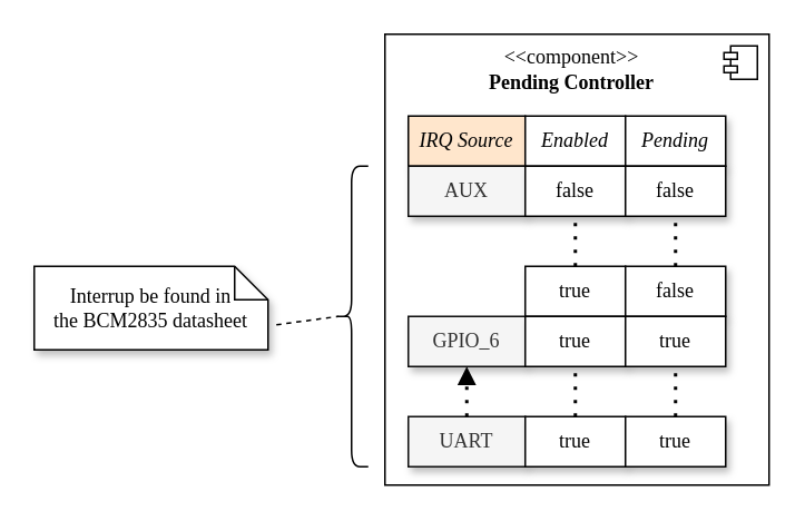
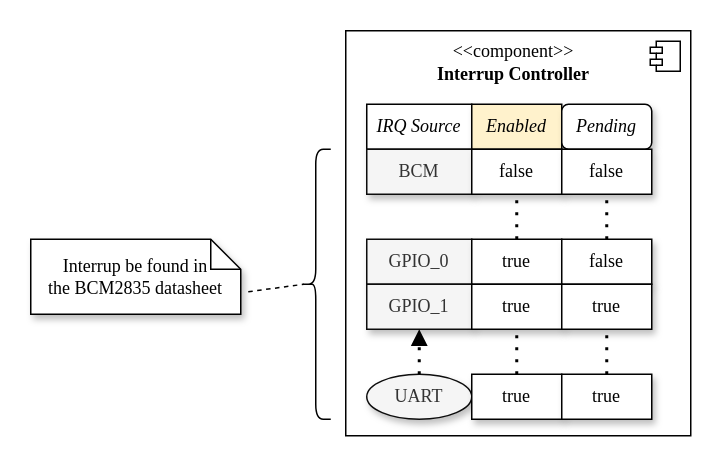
  <mxCell id="0" />
  <mxCell id="1" parent="0" />
  <mxCell id="2" value="" style="html=1;dropTarget=0;whiteSpace=wrap;" vertex="1" parent="1"><mxGeometry x="230" y="20" width="230" height="270" as="geometry" /></mxCell>
  <mxCell id="3" value="" style="shape=module;jettyWidth=8;jettyHeight=4;" vertex="1" parent="2"><mxGeometry x="1" width="20" height="20" relative="1" as="geometry"><mxPoint x="-27" y="7" as="offset" /></mxGeometry></mxCell>
- <mxCell id="4" value="IRQ Source" style="rounded=0;whiteSpace=wrap;html=1;fontFamily=Computer Modern;fontStyle=2;shadow=1;fillColor=#ffe6cc;" parent="1" vertex="1"><mxGeometry x="244" y="69" width="70" height="30" as="geometry" /></mxCell>
- <mxCell id="5" value="Enabled" style="rounded=0;whiteSpace=wrap;html=1;fontFamily=Computer Modern;fontStyle=2;shadow=1;" parent="1" vertex="1"><mxGeometry x="314" y="69" width="60" height="30" as="geometry" /></mxCell>
- <mxCell id="6" value="Pending" style="rounded=0;whiteSpace=wrap;html=1;fontFamily=Computer Modern;fontStyle=2;shadow=1;" parent="1" vertex="1"><mxGeometry x="374" y="69" width="60" height="30" as="geometry" /></mxCell>
+ <mxCell id="4" value="IRQ Source" style="rounded=0;whiteSpace=wrap;html=1;fontFamily=Computer Modern;fontStyle=2;shadow=1;" parent="1" vertex="1"><mxGeometry x="244" y="69" width="70" height="30" as="geometry" /></mxCell>
+ <mxCell id="5" value="Enabled" style="rounded=0;whiteSpace=wrap;html=1;fontFamily=Computer Modern;fontStyle=2;shadow=1;fillColor=#fff2cc;" parent="1" vertex="1"><mxGeometry x="314" y="69" width="60" height="30" as="geometry" /></mxCell>
+ <mxCell id="6" value="Pending" style="whiteSpace=wrap;html=1;fontFamily=Computer Modern;fontStyle=2;shadow=1;rounded=1;" parent="1" vertex="1"><mxGeometry x="374" y="69" width="60" height="30" as="geometry" /></mxCell>
+ <mxCell id="7" value="GPIO_0" style="rounded=0;whiteSpace=wrap;html=1;fontFamily=Computer Modern;shadow=1;fillColor=#f5f5f5;fontColor=#333333;strokeColor=#0D0D0D;" parent="1" vertex="1"><mxGeometry x="244" y="159" width="70" height="30" as="geometry" /></mxCell>
  <mxCell id="8" value="true" style="rounded=0;whiteSpace=wrap;html=1;fontFamily=Computer Modern;shadow=1;" parent="1" vertex="1"><mxGeometry x="314" y="159" width="60" height="30" as="geometry" /></mxCell>
  <mxCell id="9" value="false" style="rounded=0;whiteSpace=wrap;html=1;fontFamily=Computer Modern;shadow=1;" parent="1" vertex="1"><mxGeometry x="374" y="159" width="60" height="30" as="geometry" /></mxCell>
- <mxCell id="10" value="GPIO_6" style="rounded=0;whiteSpace=wrap;html=1;fontFamily=Computer Modern;shadow=1;fillColor=#f5f5f5;fontColor=#333333;strokeColor=#0D0D0D;" parent="1" vertex="1"><mxGeometry x="244" y="189" width="70" height="30" as="geometry" /></mxCell>
+ <mxCell id="10" value="GPIO_1" style="rounded=0;whiteSpace=wrap;html=1;fontFamily=Computer Modern;shadow=1;fillColor=#f5f5f5;fontColor=#333333;strokeColor=#0D0D0D;" parent="1" vertex="1"><mxGeometry x="244" y="189" width="70" height="30" as="geometry" /></mxCell>
  <mxCell id="11" value="true" style="rounded=0;whiteSpace=wrap;html=1;fontFamily=Computer Modern;shadow=1;" parent="1" vertex="1"><mxGeometry x="314" y="189" width="60" height="30" as="geometry" /></mxCell>
  <mxCell id="12" value="true" style="rounded=0;whiteSpace=wrap;html=1;fontFamily=Computer Modern;shadow=1;" parent="1" vertex="1"><mxGeometry x="374" y="189" width="60" height="30" as="geometry" /></mxCell>
- <mxCell id="13" value="UART" style="rounded=0;whiteSpace=wrap;html=1;fontFamily=Computer Modern;shadow=1;fillColor=#f5f5f5;fontColor=#333333;strokeColor=#0D0D0D;" parent="1" vertex="1"><mxGeometry x="244" y="249" width="70" height="30" as="geometry" /></mxCell>
+ <mxCell id="13" value="UART" style="ellipse;whiteSpace=wrap;html=1;fontFamily=Computer Modern;shadow=1;fillColor=#f5f5f5;fontColor=#333333;strokeColor=#0D0D0D;" parent="1" vertex="1"><mxGeometry x="244" y="249" width="70" height="30" as="geometry" /></mxCell>
  <mxCell id="14" value="true" style="rounded=0;whiteSpace=wrap;html=1;fontFamily=Computer Modern;shadow=1;" parent="1" vertex="1"><mxGeometry x="314" y="249" width="60" height="30" as="geometry" /></mxCell>
  <mxCell id="15" value="true" style="rounded=0;whiteSpace=wrap;html=1;fontFamily=Computer Modern;shadow=1;" parent="1" vertex="1"><mxGeometry x="374" y="249" width="60" height="30" as="geometry" /></mxCell>
- <mxCell id="16" value="AUX" style="rounded=0;whiteSpace=wrap;html=1;fontFamily=Computer Modern;shadow=1;fillColor=#f5f5f5;fontColor=#333333;strokeColor=#0D0D0D;" parent="1" vertex="1"><mxGeometry x="244" y="99" width="70" height="30" as="geometry" /></mxCell>
+ <mxCell id="16" value="BCM" style="rounded=0;whiteSpace=wrap;html=1;fontFamily=Computer Modern;shadow=1;fillColor=#f5f5f5;fontColor=#333333;strokeColor=#0D0D0D;" parent="1" vertex="1"><mxGeometry x="244" y="99" width="70" height="30" as="geometry" /></mxCell>
  <mxCell id="17" value="false" style="rounded=0;whiteSpace=wrap;html=1;fontFamily=Computer Modern;shadow=1;" parent="1" vertex="1"><mxGeometry x="314" y="99" width="60" height="30" as="geometry" /></mxCell>
  <mxCell id="18" value="false" style="rounded=0;whiteSpace=wrap;html=1;fontFamily=Computer Modern;shadow=1;" parent="1" vertex="1"><mxGeometry x="374" y="99" width="60" height="30" as="geometry" /></mxCell>
  <mxCell id="19" value="" style="endArrow=none;dashed=1;html=1;dashPattern=1 3;strokeWidth=2;rounded=0;entryX=0.5;entryY=1;entryDx=0;entryDy=0;" parent="1" source="8" target="17" edge="1"><mxGeometry width="50" height="50" relative="1" as="geometry"><mxPoint x="289" y="169" as="sourcePoint" /><mxPoint x="289" y="139" as="targetPoint" /></mxGeometry></mxCell>
  <mxCell id="20" value="" style="endArrow=none;dashed=1;html=1;dashPattern=1 3;strokeWidth=2;rounded=0;entryX=0.5;entryY=1;entryDx=0;entryDy=0;exitX=0.5;exitY=0;exitDx=0;exitDy=0;" parent="1" source="9" target="18" edge="1"><mxGeometry width="50" height="50" relative="1" as="geometry"><mxPoint x="354" y="169" as="sourcePoint" /><mxPoint x="354" y="139" as="targetPoint" /></mxGeometry></mxCell>
  <mxCell id="21" value="" style="endArrow=none;dashed=1;html=1;dashPattern=1 3;strokeWidth=2;rounded=0;entryX=0.5;entryY=1;entryDx=0;entryDy=0;exitX=0.5;exitY=0;exitDx=0;exitDy=0;" parent="1" source="15" target="12" edge="1"><mxGeometry width="50" height="50" relative="1" as="geometry"><mxPoint x="414" y="169" as="sourcePoint" /><mxPoint x="414" y="139" as="targetPoint" /></mxGeometry></mxCell>
  <mxCell id="22" value="" style="endArrow=none;dashed=1;html=1;dashPattern=1 3;strokeWidth=2;rounded=0;entryX=0.5;entryY=1;entryDx=0;entryDy=0;exitX=0.5;exitY=0;exitDx=0;exitDy=0;" parent="1" source="14" target="11" edge="1"><mxGeometry width="50" height="50" relative="1" as="geometry"><mxPoint x="424" y="179" as="sourcePoint" /><mxPoint x="424" y="149" as="targetPoint" /></mxGeometry></mxCell>
  <mxCell id="23" value="" style="endArrow=block;dashed=1;html=1;dashPattern=1 3;strokeWidth=2;rounded=0;entryX=0.5;entryY=1;entryDx=0;entryDy=0;" parent="1" source="13" target="10" edge="1"><mxGeometry width="50" height="50" relative="1" as="geometry"><mxPoint x="354" y="259" as="sourcePoint" /><mxPoint x="354" y="229" as="targetPoint" /></mxGeometry></mxCell>
  <mxCell id="24" value="" style="shape=curlyBracket;whiteSpace=wrap;html=1;rounded=1;labelPosition=left;verticalLabelPosition=middle;align=right;verticalAlign=middle;" parent="1" vertex="1"><mxGeometry x="200" y="99" width="20" height="180" as="geometry" /></mxCell>
  <mxCell id="25" value="&lt;font face=&quot;Computer Modern&quot;&gt;Interrup be found in &lt;br&gt;the BCM2835 datasheet&lt;/font&gt;" style="shape=note;size=20;whiteSpace=wrap;html=1;shadow=1;" parent="1" vertex="1"><mxGeometry x="20" y="159" width="140" height="50" as="geometry" /></mxCell>
  <mxCell id="26" value="" style="endArrow=none;dashed=1;html=1;rounded=0;exitX=0;exitY=0;exitDx=140;exitDy=35;exitPerimeter=0;entryX=0.1;entryY=0.5;entryDx=0;entryDy=0;entryPerimeter=0;" parent="1" target="24" edge="1"><mxGeometry width="50" height="50" relative="1" as="geometry"><mxPoint x="165" y="194" as="sourcePoint" /><mxPoint x="195" y="189" as="targetPoint" /></mxGeometry></mxCell>
- <mxCell id="27" value="&lt;font face=&quot;Computer Modern&quot;&gt;&amp;lt;&amp;lt;component&amp;gt;&amp;gt;&lt;br&gt;&lt;b&gt;Pending Controller&lt;/b&gt;&lt;/font&gt;" style="text;html=1;strokeColor=none;fillColor=none;align=center;verticalAlign=middle;whiteSpace=wrap;rounded=0;" vertex="1" parent="1"><mxGeometry x="287" y="26" width="110" height="30" as="geometry" /></mxCell>
+ <mxCell id="27" value="&lt;font face=&quot;Computer Modern&quot;&gt;&amp;lt;&amp;lt;component&amp;gt;&amp;gt;&lt;br&gt;&lt;b&gt;Interrup Controller&lt;/b&gt;&lt;/font&gt;" style="text;html=1;strokeColor=none;fillColor=none;align=center;verticalAlign=middle;whiteSpace=wrap;rounded=0;" vertex="1" parent="1"><mxGeometry x="287" y="26" width="110" height="30" as="geometry" /></mxCell>
